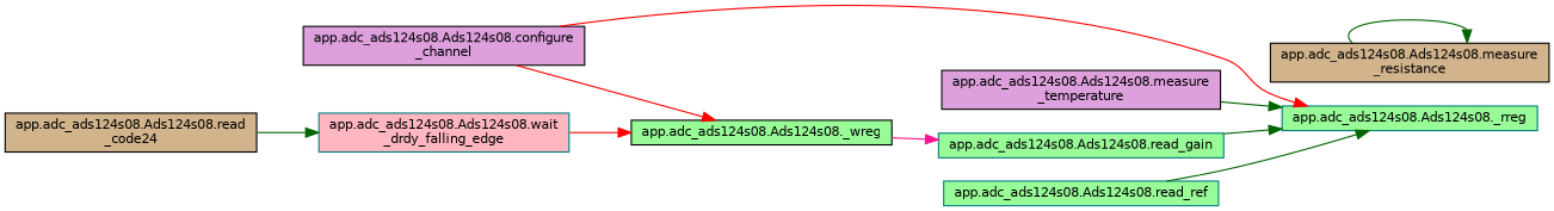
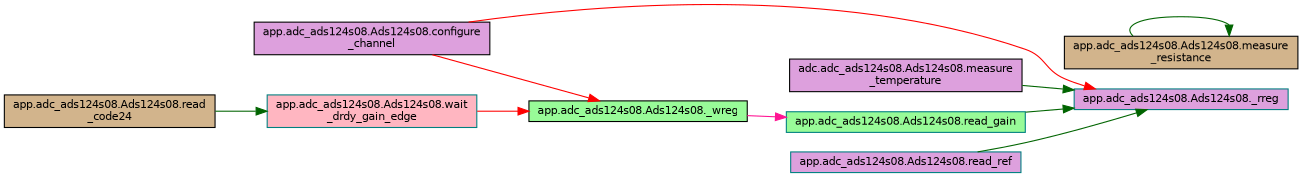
  digraph {
    rankdir=RL
    node [color=black fillcolor=palegreen fontname=Helvetica fontsize=10 shape=box style=filled]
    edge [color=darkgreen dir=back fontname=Helvetica fontsize=10 labelfontname=Helvetica labelfontsize=10 style=solid]
-   n1 [color=teal fontcolor=black height=0.2 label="app.adc_ads124s08.Ads124s08._rreg" width=0.4]
+   n1 [color=teal fillcolor=plum fontcolor=black height=0.2 label="app.adc_ads124s08.Ads124s08._rreg" width=0.4]
    n2 [fillcolor=plum height=0.2 label="app.adc_ads124s08.Ads124s08.configure\l_channel" width=0.4]
-   n3 [fillcolor=plum height=0.2 label="app.adc_ads124s08.Ads124s08.measure\l_temperature" width=0.4]
+   n3 [fillcolor=plum height=0.2 label="adc.adc_ads124s08.Ads124s08.measure\l_temperature" width=0.4]
    n4 [color=teal height=0.2 label="app.adc_ads124s08.Ads124s08.read_gain" width=0.4]
-   n5 [color=teal height=0.2 label="app.adc_ads124s08.Ads124s08.read_ref" width=0.4]
+   n5 [color=teal fillcolor=plum height=0.2 label="app.adc_ads124s08.Ads124s08.read_ref" width=0.4]
    n6 [height=0.2 label="app.adc_ads124s08.Ads124s08._wreg" width=0.4]
-   n7 [color=teal fillcolor=lightpink height=0.2 label="app.adc_ads124s08.Ads124s08.wait\l_drdy_falling_edge" width=0.4]
+   n7 [color=teal fillcolor=lightpink height=0.2 label="app.adc_ads124s08.Ads124s08.wait\l_drdy_gain_edge" width=0.4]
    n8 [fillcolor=tan height=0.2 label="app.adc_ads124s08.Ads124s08.read\l_code24" width=0.4]
    n9 [fillcolor=tan height=0.2 label="app.adc_ads124s08.Ads124s08.measure\l_resistance" width=0.4]
    n1 -> n2 [color=red]
    n1 -> n3
    n1 -> n4
    n1 -> n5
    n4 -> n6 [color=deeppink]
    n6 -> n2 [color=red]
    n6 -> n7 [color=red]
    n7 -> n8
    n9 -> n9
  }
